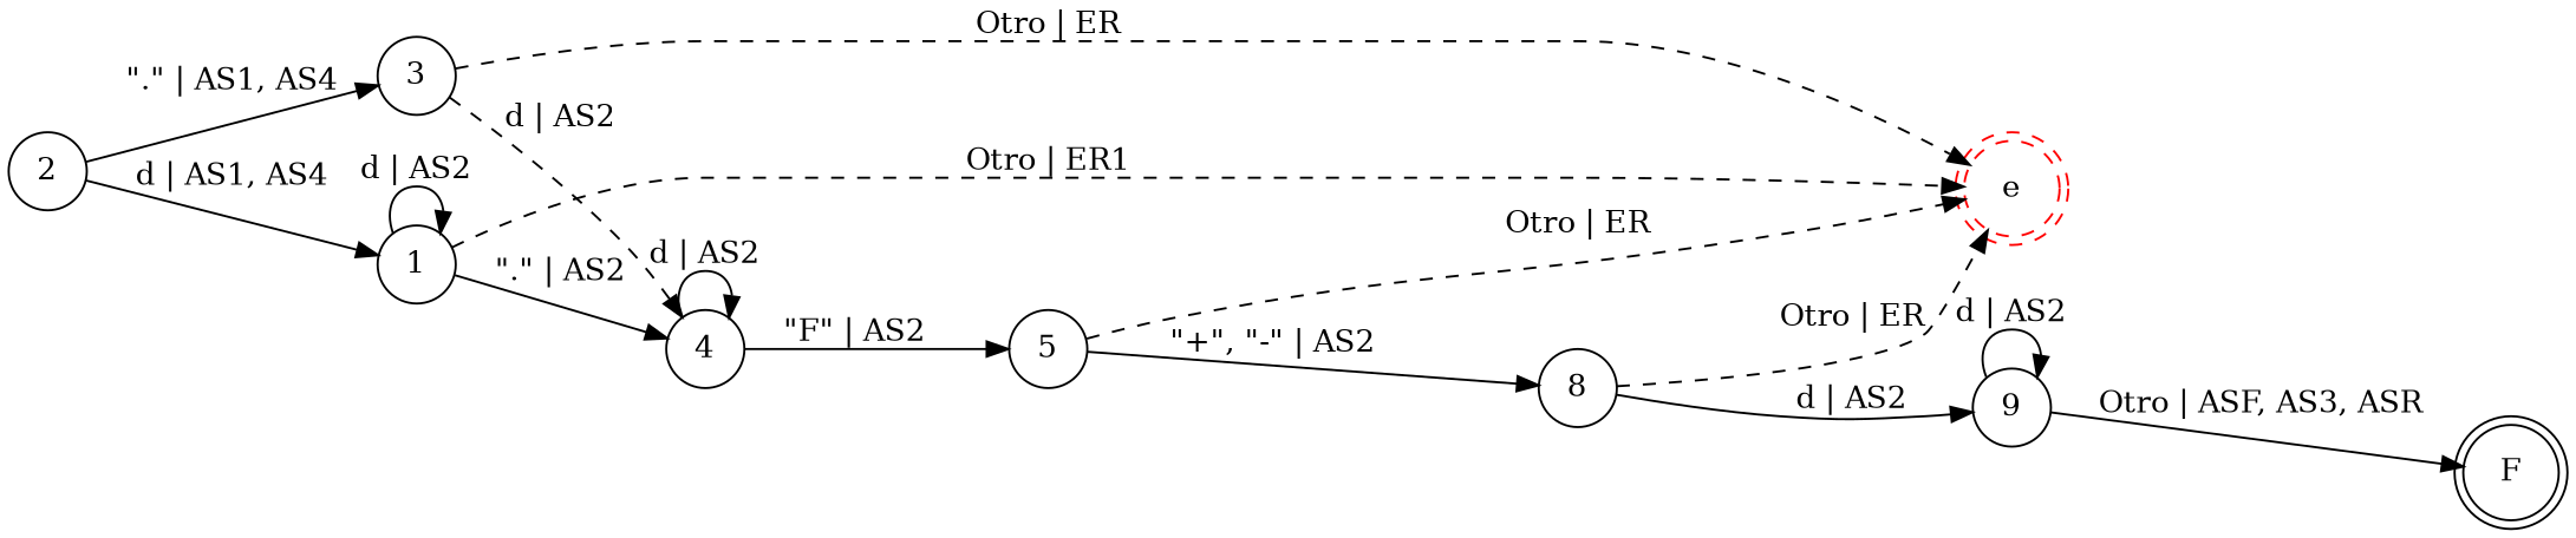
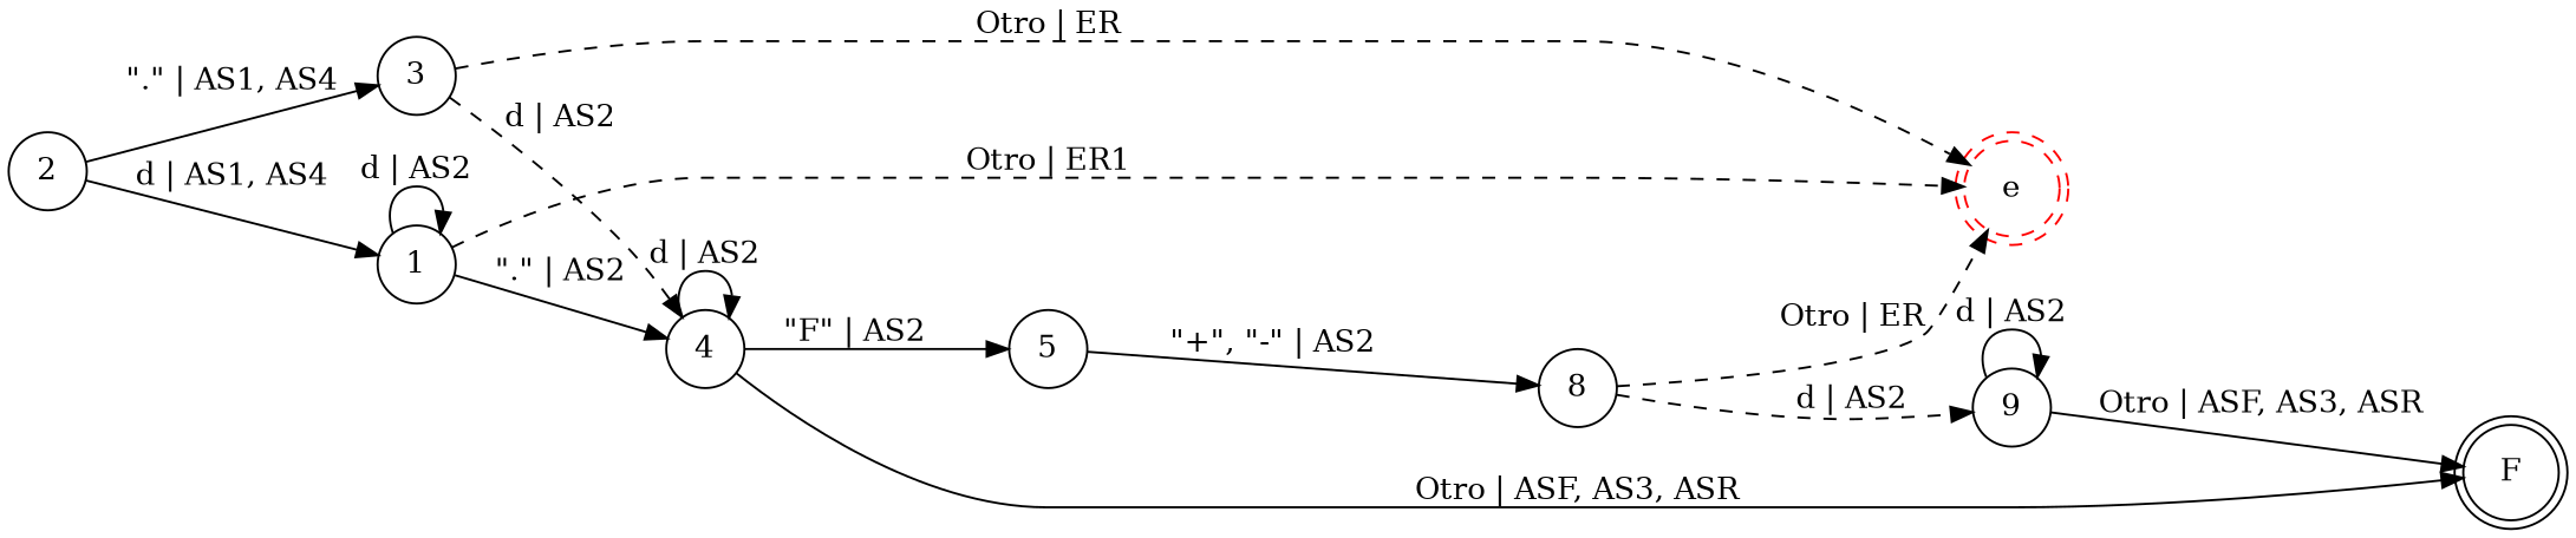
  digraph {
    rankdir=LR
    node [shape=circle]
    F [shape=doublecircle]
    n2 [color=red label=e shape=doublecircle style=dashed]
    n3 [label=2]
    1
    3
    4
    5
    n8 [label=8]
    n9 [label=9]
    n3 -> 1 [label="d | AS1, AS4"]
    n3 -> 3 [label="\".\" | AS1, AS4"]
    1 -> n2 [label="Otro | ER1" style=dashed]
    1 -> 1 [label="d | AS2"]
    1 -> 4 [label="\".\" | AS2"]
    3 -> n2 [label="Otro | ER" style=dashed]
    3 -> 4 [label="d | AS2" style=dashed]
+   4 -> F [label="Otro | ASF, AS3, ASR"]
    4 -> 4 [label="d | AS2"]
    4 -> 5 [label="\"F\" | AS2"]
-   5 -> n2 [label="Otro | ER" style=dashed]
    5 -> n8 [label="\"+\", \"-\" | AS2"]
    n8 -> n2 [label="Otro | ER" style=dashed]
-   n8 -> n9 [label="d | AS2"]
+   n8 -> n9 [label="d | AS2" style=dashed]
    n9 -> F [label="Otro | ASF, AS3, ASR"]
    n9 -> n9 [label="d | AS2"]
  }
